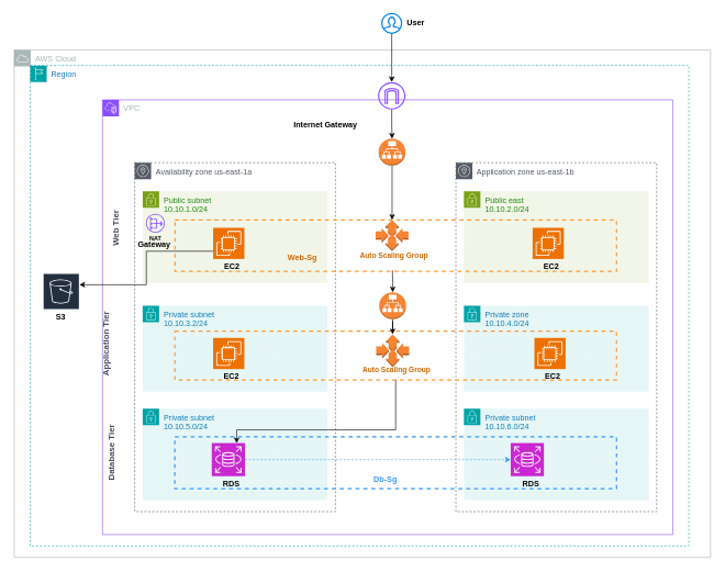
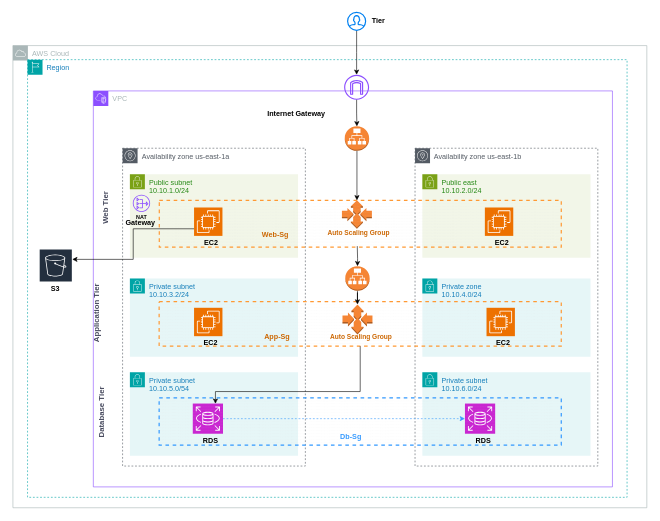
  <mxCell id="0" />
  <mxCell id="1" parent="0" />
  <mxCell id="2" value="" style="group" vertex="1" connectable="0" parent="1"><mxGeometry x="45" y="99" width="1000" height="730" as="geometry" /></mxCell>
  <mxCell id="3" value="VPC" style="points=[[0,0],[0.25,0],[0.5,0],[0.75,0],[1,0],[1,0.25],[1,0.5],[1,0.75],[1,1],[0.75,1],[0.5,1],[0.25,1],[0,1],[0,0.75],[0,0.5],[0,0.25]];outlineConnect=0;gradientColor=none;html=1;whiteSpace=wrap;fontSize=12;fontStyle=0;container=1;pointerEvents=0;collapsible=0;recursiveResize=0;shape=mxgraph.aws4.group;grIcon=mxgraph.aws4.group_vpc2;strokeColor=#8C4FFF;fillColor=none;verticalAlign=top;align=left;spacingLeft=30;fontColor=#AAB7B8;dashed=0;shadow=0;" parent="2" vertex="1"><mxGeometry x="109.756" y="52.143" width="865.854" height="660.476" as="geometry" /></mxCell>
  <mxCell id="4" value="AWS Cloud" style="outlineConnect=0;gradientColor=none;html=1;whiteSpace=wrap;fontSize=12;fontStyle=0;shape=mxgraph.aws4.group;grIcon=mxgraph.aws4.group_aws_cloud;strokeColor=#AAB7B8;fillColor=none;verticalAlign=top;align=left;spacingLeft=30;fontColor=#AAB7B8;dashed=0;shadow=0;" parent="3" vertex="1"><mxGeometry x="-134.146" y="-75.607" width="1057.317" height="770.845" as="geometry" /></mxCell>
  <mxCell id="5" value="Availability zone us-east-1a" style="outlineConnect=0;gradientColor=none;html=1;whiteSpace=wrap;fontSize=12;fontStyle=0;shape=mxgraph.aws4.group;grIcon=mxgraph.aws4.group_availability_zone;strokeColor=#545B64;fillColor=none;verticalAlign=top;align=left;spacingLeft=30;fontColor=#545B64;dashed=1;shadow=0;" parent="3" vertex="1"><mxGeometry x="48.78" y="95.595" width="304.878" height="530.119" as="geometry" /></mxCell>
  <mxCell id="6" value="Public subnet&lt;div&gt;10.10.1.0/24&lt;/div&gt;" style="points=[[0,0],[0.25,0],[0.5,0],[0.75,0],[1,0],[1,0.25],[1,0.5],[1,0.75],[1,1],[0.75,1],[0.5,1],[0.25,1],[0,1],[0,0.75],[0,0.5],[0,0.25]];outlineConnect=0;gradientColor=none;html=1;whiteSpace=wrap;fontSize=12;fontStyle=0;container=1;pointerEvents=0;collapsible=0;recursiveResize=0;shape=mxgraph.aws4.group;grIcon=mxgraph.aws4.group_security_group;grStroke=0;strokeColor=#7AA116;fillColor=#F2F6E8;verticalAlign=top;align=left;spacingLeft=30;fontColor=#248814;dashed=0;shadow=0;" parent="3" vertex="1"><mxGeometry x="60.976" y="139.048" width="280.488" height="139.048" as="geometry" /></mxCell>
  <mxCell id="7" value="" style="outlineConnect=0;fontColor=#232F3E;gradientColor=none;fillColor=#8C4FFF;strokeColor=none;dashed=0;verticalLabelPosition=bottom;verticalAlign=top;align=center;html=1;fontSize=12;fontStyle=0;aspect=fixed;pointerEvents=1;shape=mxgraph.aws4.nat_gateway;shadow=0;" parent="6" vertex="1"><mxGeometry x="4.866" y="34.024" width="28.896" height="28.896" as="geometry" /></mxCell>
  <mxCell id="8" value="Public east&lt;br&gt;10.10.2.0/24" style="points=[[0,0],[0.25,0],[0.5,0],[0.75,0],[1,0],[1,0.25],[1,0.5],[1,0.75],[1,1],[0.75,1],[0.5,1],[0.25,1],[0,1],[0,0.75],[0,0.5],[0,0.25]];outlineConnect=0;gradientColor=none;html=1;whiteSpace=wrap;fontSize=12;fontStyle=0;container=1;pointerEvents=0;collapsible=0;recursiveResize=0;shape=mxgraph.aws4.group;grIcon=mxgraph.aws4.group_security_group;grStroke=0;strokeColor=#7AA116;fillColor=#F2F6E8;verticalAlign=top;align=left;spacingLeft=30;fontColor=#248814;dashed=0;shadow=0;" parent="3" vertex="1"><mxGeometry x="548.78" y="139.048" width="280.488" height="139.048" as="geometry" /></mxCell>
  <mxCell id="9" value="&lt;font style=&quot;color: rgb(204, 102, 0); font-size: 11px;&quot;&gt;&lt;b&gt;Auto Scaling Group&lt;/b&gt;&lt;/font&gt;" style="text;html=1;align=center;verticalAlign=middle;resizable=0;points=[];autosize=1;strokeColor=none;fillColor=none;fontColor=#46495D;shadow=0;" parent="8" vertex="1"><mxGeometry x="-171.939" y="82.417" width="130" height="30" as="geometry" /></mxCell>
  <mxCell id="10" value="&lt;font style=&quot;color: rgb(204, 102, 0);&quot;&gt;&lt;b&gt;Web-Sg&lt;/b&gt;&lt;/font&gt;" style="text;html=1;align=center;verticalAlign=middle;resizable=0;points=[];autosize=1;strokeColor=none;fillColor=none;fontColor=#46495D;shadow=0;" parent="8" vertex="1"><mxGeometry x="-281.0" y="86.071" width="70" height="30" as="geometry" /></mxCell>
  <mxCell id="11" value="" style="outlineConnect=0;dashed=0;verticalLabelPosition=bottom;verticalAlign=top;align=center;html=1;shape=mxgraph.aws3.auto_scaling;fillColor=#F58534;gradientColor=none;strokeColor=#788AA3;fontColor=#46495D;shadow=0;" parent="3" vertex="1"><mxGeometry x="414.63" y="182.5" width="50" height="47.5" as="geometry" /></mxCell>
  <mxCell id="12" value="" style="verticalLabelPosition=bottom;verticalAlign=top;html=1;shape=mxgraph.basic.patternFillRect;fillStyle=hor;step=5;fillStrokeWidth=0.2;fillStrokeColor=#dddddd;strokeColor=#FF9933;fontColor=#46495D;fillColor=none;dashed=1;strokeWidth=2;shadow=0;" parent="3" vertex="1"><mxGeometry x="110" y="182.5" width="670.49" height="78.21" as="geometry" /></mxCell>
- <mxCell id="13" value="Private subnet&lt;br&gt;10.10.5.0/24" style="points=[[0,0],[0.25,0],[0.5,0],[0.75,0],[1,0],[1,0.25],[1,0.5],[1,0.75],[1,1],[0.75,1],[0.5,1],[0.25,1],[0,1],[0,0.75],[0,0.5],[0,0.25]];outlineConnect=0;gradientColor=none;html=1;whiteSpace=wrap;fontSize=12;fontStyle=0;container=1;pointerEvents=0;collapsible=0;recursiveResize=0;shape=mxgraph.aws4.group;grIcon=mxgraph.aws4.group_security_group;grStroke=0;strokeColor=#00A4A6;fillColor=#E6F6F7;verticalAlign=top;align=left;spacingLeft=30;fontColor=#147EBA;dashed=0;shadow=0;" parent="3" vertex="1"><mxGeometry x="60.976" y="469.286" width="280.488" height="139.048" as="geometry" /></mxCell>
+ <mxCell id="13" value="Private subnet&lt;br&gt;10.10.5.0/54" style="points=[[0,0],[0.25,0],[0.5,0],[0.75,0],[1,0],[1,0.25],[1,0.5],[1,0.75],[1,1],[0.75,1],[0.5,1],[0.25,1],[0,1],[0,0.75],[0,0.5],[0,0.25]];outlineConnect=0;gradientColor=none;html=1;whiteSpace=wrap;fontSize=12;fontStyle=0;container=1;pointerEvents=0;collapsible=0;recursiveResize=0;shape=mxgraph.aws4.group;grIcon=mxgraph.aws4.group_security_group;grStroke=0;strokeColor=#00A4A6;fillColor=#E6F6F7;verticalAlign=top;align=left;spacingLeft=30;fontColor=#147EBA;dashed=0;shadow=0;" parent="3" vertex="1"><mxGeometry x="60.976" y="469.286" width="280.488" height="139.048" as="geometry" /></mxCell>
  <mxCell id="14" value="Private subnet&lt;div&gt;10.10.3.2/24&lt;/div&gt;" style="points=[[0,0],[0.25,0],[0.5,0],[0.75,0],[1,0],[1,0.25],[1,0.5],[1,0.75],[1,1],[0.75,1],[0.5,1],[0.25,1],[0,1],[0,0.75],[0,0.5],[0,0.25]];outlineConnect=0;gradientColor=none;html=1;whiteSpace=wrap;fontSize=12;fontStyle=0;container=1;pointerEvents=0;collapsible=0;recursiveResize=0;shape=mxgraph.aws4.group;grIcon=mxgraph.aws4.group_security_group;grStroke=0;strokeColor=#00A4A6;fillColor=#E6F6F7;verticalAlign=top;align=left;spacingLeft=30;fontColor=#147EBA;dashed=0;shadow=0;" parent="3" vertex="1"><mxGeometry x="60.976" y="312.857" width="280.488" height="130.357" as="geometry" /></mxCell>
  <mxCell id="15" value="Private zone&lt;div&gt;10.10.4.0/24&lt;/div&gt;" style="points=[[0,0],[0.25,0],[0.5,0],[0.75,0],[1,0],[1,0.25],[1,0.5],[1,0.75],[1,1],[0.75,1],[0.5,1],[0.25,1],[0,1],[0,0.75],[0,0.5],[0,0.25]];outlineConnect=0;gradientColor=none;html=1;whiteSpace=wrap;fontSize=12;fontStyle=0;container=1;pointerEvents=0;collapsible=0;recursiveResize=0;shape=mxgraph.aws4.group;grIcon=mxgraph.aws4.group_security_group;grStroke=0;strokeColor=#00A4A6;fillColor=#E6F6F7;verticalAlign=top;align=left;spacingLeft=30;fontColor=#147EBA;dashed=0;shadow=0;" parent="3" vertex="1"><mxGeometry x="548.78" y="312.857" width="280.488" height="130.357" as="geometry" /></mxCell>
- <mxCell id="16" value="Application zone us-east-1b" style="outlineConnect=0;gradientColor=none;html=1;whiteSpace=wrap;fontSize=12;fontStyle=0;shape=mxgraph.aws4.group;grIcon=mxgraph.aws4.group_availability_zone;strokeColor=#545B64;fillColor=none;verticalAlign=top;align=left;spacingLeft=30;fontColor=#545B64;dashed=1;shadow=0;" parent="3" vertex="1"><mxGeometry x="536.585" y="95.595" width="304.878" height="530.119" as="geometry" /></mxCell>
+ <mxCell id="16" value="Availability zone us-east-1b" style="outlineConnect=0;gradientColor=none;html=1;whiteSpace=wrap;fontSize=12;fontStyle=0;shape=mxgraph.aws4.group;grIcon=mxgraph.aws4.group_availability_zone;strokeColor=#545B64;fillColor=none;verticalAlign=top;align=left;spacingLeft=30;fontColor=#545B64;dashed=1;shadow=0;" parent="3" vertex="1"><mxGeometry x="536.585" y="95.595" width="304.878" height="530.119" as="geometry" /></mxCell>
  <mxCell id="17" value="" style="verticalLabelPosition=bottom;verticalAlign=top;html=1;shape=mxgraph.basic.patternFillRect;fillStyle=hor;step=5;fillStrokeWidth=0.2;fillStrokeColor=#dddddd;strokeColor=#FF9933;fontColor=#46495D;fillColor=none;dashed=1;strokeWidth=2;shadow=0;" parent="3" vertex="1"><mxGeometry x="109.756" y="351.53" width="670.732" height="74.304" as="geometry" /></mxCell>
  <mxCell id="18" value="" style="points=[[0,0,0],[0.25,0,0],[0.5,0,0],[0.75,0,0],[1,0,0],[0,1,0],[0.25,1,0],[0.5,1,0],[0.75,1,0],[1,1,0],[0,0.25,0],[0,0.5,0],[0,0.75,0],[1,0.25,0],[1,0.5,0],[1,0.75,0]];outlineConnect=0;fontColor=#232F3E;fillColor=#ED7100;strokeColor=#ffffff;dashed=0;verticalLabelPosition=bottom;verticalAlign=top;align=center;html=1;fontSize=12;fontStyle=0;aspect=fixed;shape=mxgraph.aws4.resourceIcon;resIcon=mxgraph.aws4.ec2;shadow=0;" parent="3" vertex="1"><mxGeometry x="655.793" y="361.741" width="47.363" height="47.363" as="geometry" /></mxCell>
  <mxCell id="19" value="" style="points=[[0,0,0],[0.25,0,0],[0.5,0,0],[0.75,0,0],[1,0,0],[0,1,0],[0.25,1,0],[0.5,1,0],[0.75,1,0],[1,1,0],[0,0.25,0],[0,0.5,0],[0,0.75,0],[1,0.25,0],[1,0.5,0],[1,0.75,0]];outlineConnect=0;fontColor=#232F3E;fillColor=#ED7100;strokeColor=#ffffff;dashed=0;verticalLabelPosition=bottom;verticalAlign=top;align=center;html=1;fontSize=12;fontStyle=0;aspect=fixed;shape=mxgraph.aws4.resourceIcon;resIcon=mxgraph.aws4.ec2;shadow=0;" parent="3" vertex="1"><mxGeometry x="167.988" y="361.741" width="47.363" height="47.363" as="geometry" /></mxCell>
+ <mxCell id="20" value="&lt;font style=&quot;color: rgb(204, 102, 0);&quot;&gt;&lt;b&gt;App-Sg&lt;/b&gt;&lt;/font&gt;" style="text;html=1;align=center;verticalAlign=middle;resizable=0;points=[];autosize=1;strokeColor=none;fillColor=none;fontColor=#46495D;shadow=0;" parent="3" vertex="1"><mxGeometry x="271.467" y="395.829" width="70" height="30" as="geometry" /></mxCell>
  <mxCell id="21" value="&lt;font style=&quot;color: rgb(204, 102, 0); font-size: 11px;&quot;&gt;&lt;b&gt;Auto Scaling Group&lt;/b&gt;&lt;/font&gt;" style="text;html=1;align=center;verticalAlign=middle;resizable=0;points=[];autosize=1;strokeColor=none;fillColor=none;fontColor=#46495D;shadow=0;" parent="3" vertex="1"><mxGeometry x="381.732" y="395.949" width="130" height="30" as="geometry" /></mxCell>
  <mxCell id="22" value="Private subnet&lt;br&gt;10.10.6.0/24" style="points=[[0,0],[0.25,0],[0.5,0],[0.75,0],[1,0],[1,0.25],[1,0.5],[1,0.75],[1,1],[0.75,1],[0.5,1],[0.25,1],[0,1],[0,0.75],[0,0.5],[0,0.25]];outlineConnect=0;gradientColor=none;html=1;whiteSpace=wrap;fontSize=12;fontStyle=0;container=1;pointerEvents=0;collapsible=0;recursiveResize=0;shape=mxgraph.aws4.group;grIcon=mxgraph.aws4.group_security_group;grStroke=0;strokeColor=#00A4A6;fillColor=#E6F6F7;verticalAlign=top;align=left;spacingLeft=30;fontColor=#147EBA;dashed=0;shadow=0;" parent="3" vertex="1"><mxGeometry x="548.78" y="469.286" width="280.488" height="139.048" as="geometry" /></mxCell>
  <mxCell id="23" value="" style="points=[[0,0,0],[0.25,0,0],[0.5,0,0],[0.75,0,0],[1,0,0],[0,1,0],[0.25,1,0],[0.5,1,0],[0.75,1,0],[1,1,0],[0,0.25,0],[0,0.5,0],[0,0.75,0],[1,0.25,0],[1,0.5,0],[1,0.75,0]];outlineConnect=0;fontColor=#232F3E;fillColor=#C925D1;strokeColor=#ffffff;dashed=0;verticalLabelPosition=bottom;verticalAlign=top;align=center;html=1;fontSize=12;fontStyle=0;aspect=fixed;shape=mxgraph.aws4.resourceIcon;resIcon=mxgraph.aws4.rds;shadow=0;" parent="22" vertex="1"><mxGeometry x="71.037" y="52.143" width="50.405" height="50.405" as="geometry" /></mxCell>
  <mxCell id="24" value="" style="points=[[0,0,0],[0.25,0,0],[0.5,0,0],[0.75,0,0],[1,0,0],[0,1,0],[0.25,1,0],[0.5,1,0],[0.75,1,0],[1,1,0],[0,0.25,0],[0,0.5,0],[0,0.75,0],[1,0.25,0],[1,0.5,0],[1,0.75,0]];outlineConnect=0;fontColor=#232F3E;fillColor=#C925D1;strokeColor=#ffffff;dashed=0;verticalLabelPosition=bottom;verticalAlign=top;align=center;html=1;fontSize=12;fontStyle=0;aspect=fixed;shape=mxgraph.aws4.resourceIcon;resIcon=mxgraph.aws4.rds;shadow=0;" parent="3" vertex="1"><mxGeometry x="165.854" y="521.429" width="50.405" height="50.405" as="geometry" /></mxCell>
  <mxCell id="25" style="edgeStyle=orthogonalEdgeStyle;rounded=0;orthogonalLoop=1;jettySize=auto;html=1;entryX=0;entryY=0.5;entryDx=0;entryDy=0;entryPerimeter=0;strokeColor=#3399FF;fontColor=#46495D;fillColor=#B2C9AB;dashed=1;shadow=0;" parent="3" source="24" target="23" edge="1"><mxGeometry relative="1" as="geometry" /></mxCell>
  <mxCell id="26" value="&lt;font style=&quot;color: rgb(51, 153, 255);&quot;&gt;&lt;b&gt;Db-Sg&lt;/b&gt;&lt;/font&gt;" style="text;html=1;align=center;verticalAlign=middle;resizable=0;points=[];autosize=1;strokeColor=none;fillColor=none;fontColor=#46495D;shadow=0;" parent="3" vertex="1"><mxGeometry x="398.78" y="561.405" width="60" height="30" as="geometry" /></mxCell>
  <mxCell id="27" value="" style="edgeStyle=orthogonalEdgeStyle;rounded=0;orthogonalLoop=1;jettySize=auto;html=1;shadow=0;" parent="3" source="28" target="11" edge="1"><mxGeometry relative="1" as="geometry" /></mxCell>
  <mxCell id="28" value="" style="outlineConnect=0;dashed=0;verticalLabelPosition=bottom;verticalAlign=top;align=center;html=1;shape=mxgraph.aws3.application_load_balancer;fillColor=#F58534;gradientColor=none;strokeColor=#788AA3;fontColor=#46495D;shadow=0;" parent="3" vertex="1"><mxGeometry x="419.37" y="59.1" width="40.63" height="40.9" as="geometry" /></mxCell>
  <mxCell id="29" style="edgeStyle=orthogonalEdgeStyle;rounded=0;orthogonalLoop=1;jettySize=auto;html=1;exitX=0.5;exitY=1;exitDx=0;exitDy=0;exitPerimeter=0;entryX=0.14;entryY=0.125;entryDx=0;entryDy=0;entryPerimeter=0;shadow=0;" parent="3" source="17" target="33" edge="1"><mxGeometry relative="1" as="geometry"><Array as="points"><mxPoint x="445.122" y="501.44" /><mxPoint x="203.659" y="501.44" /></Array></mxGeometry></mxCell>
  <mxCell id="30" value="&lt;b&gt;Internet Gateway&lt;/b&gt;" style="text;html=1;align=center;verticalAlign=middle;resizable=0;points=[];autosize=1;strokeColor=none;fillColor=none;shadow=0;" parent="3" vertex="1"><mxGeometry x="278.171" y="23.464" width="120" height="30" as="geometry" /></mxCell>
  <mxCell id="31" value="&lt;b&gt;&lt;font style=&quot;font-size: 13px;&quot;&gt;Web Tier&lt;/font&gt;&lt;/b&gt;" style="text;html=1;align=center;verticalAlign=middle;resizable=0;points=[];autosize=1;strokeColor=none;fillColor=none;fontColor=#46495D;horizontal=0;rotation=0;shadow=0;" parent="3" vertex="1"><mxGeometry y="160.774" width="40" height="70" as="geometry" /></mxCell>
  <mxCell id="32" value="&lt;b&gt;&lt;font style=&quot;font-size: 13px;&quot;&gt;Database Tier&lt;/font&gt;&lt;/b&gt;" style="text;html=1;align=center;verticalAlign=middle;resizable=0;points=[];autosize=1;strokeColor=none;fillColor=none;fontColor=#46495D;rotation=270;shadow=0;" parent="3" vertex="1"><mxGeometry x="-42.683" y="521.429" width="110" height="30" as="geometry" /></mxCell>
  <mxCell id="33" value="" style="verticalLabelPosition=bottom;verticalAlign=top;html=1;shape=mxgraph.basic.patternFillRect;fillStyle=hor;step=5;fillStrokeWidth=0.2;fillStrokeColor=#dddddd;strokeColor=#3399FF;fontColor=#46495D;fillColor=none;dashed=1;strokeWidth=2;shadow=0;" parent="3" vertex="1"><mxGeometry x="109.756" y="511.869" width="670.732" height="79.083" as="geometry" /></mxCell>
  <mxCell id="34" value="&lt;font style=&quot;font-size: 9px;&quot;&gt;&lt;b style=&quot;&quot;&gt;NAT&lt;/b&gt;&lt;/font&gt;" style="text;html=1;align=center;verticalAlign=middle;resizable=0;points=[];autosize=1;strokeColor=none;fillColor=none;shadow=0;" parent="3" vertex="1"><mxGeometry x="60.341" y="195.146" width="40" height="30" as="geometry" /></mxCell>
  <mxCell id="35" value="&lt;b&gt;EC2&lt;/b&gt;" style="text;html=1;align=center;verticalAlign=middle;resizable=0;points=[];autosize=1;strokeColor=none;fillColor=none;shadow=0;" parent="3" vertex="1"><mxGeometry x="171.037" y="238.119" width="50" height="30" as="geometry" /></mxCell>
  <mxCell id="36" value="" style="points=[[0,0,0],[0.25,0,0],[0.5,0,0],[0.75,0,0],[1,0,0],[0,1,0],[0.25,1,0],[0.5,1,0],[0.75,1,0],[1,1,0],[0,0.25,0],[0,0.5,0],[0,0.75,0],[1,0.25,0],[1,0.5,0],[1,0.75,0]];outlineConnect=0;fontColor=#232F3E;fillColor=#ED7100;strokeColor=#ffffff;dashed=0;verticalLabelPosition=bottom;verticalAlign=top;align=center;html=1;fontSize=12;fontStyle=0;aspect=fixed;shape=mxgraph.aws4.resourceIcon;resIcon=mxgraph.aws4.ec2;shadow=0;" parent="3" vertex="1"><mxGeometry x="167.988" y="194.449" width="47.363" height="47.363" as="geometry" /></mxCell>
  <mxCell id="37" value="&lt;b&gt;EC2&lt;/b&gt;" style="text;html=1;align=center;verticalAlign=middle;resizable=0;points=[];autosize=1;strokeColor=none;fillColor=none;shadow=0;" parent="3" vertex="1"><mxGeometry x="170.732" y="404.759" width="50" height="30" as="geometry" /></mxCell>
  <mxCell id="38" value="&lt;b&gt;Gateway&lt;/b&gt;" style="text;html=1;align=center;verticalAlign=middle;resizable=0;points=[];autosize=1;strokeColor=none;fillColor=none;" vertex="1" parent="3"><mxGeometry x="42.784" y="204.607" width="70" height="30" as="geometry" /></mxCell>
  <mxCell id="39" value="&lt;b&gt;S3&lt;/b&gt;" style="text;html=1;align=center;verticalAlign=middle;resizable=0;points=[];autosize=1;strokeColor=none;fillColor=none;shadow=0;" parent="3" vertex="1"><mxGeometry x="-83.681" y="315.74" width="40" height="30" as="geometry" /></mxCell>
  <mxCell id="40" value="" style="outlineConnect=0;fontColor=#232F3E;gradientColor=none;strokeColor=#ffffff;fillColor=#232F3E;dashed=0;verticalLabelPosition=middle;verticalAlign=bottom;align=center;html=1;whiteSpace=wrap;fontSize=10;fontStyle=1;spacing=3;shape=mxgraph.aws4.productIcon;prIcon=mxgraph.aws4.s3;shadow=0;" parent="3" vertex="1"><mxGeometry x="-90.481" y="263.317" width="55.61" height="49.536" as="geometry" /></mxCell>
  <mxCell id="41" value="" style="edgeStyle=orthogonalEdgeStyle;rounded=0;orthogonalLoop=1;jettySize=auto;html=1;entryX=0.994;entryY=0.356;entryDx=0;entryDy=0;entryPerimeter=0;exitX=0;exitY=0.75;exitDx=0;exitDy=0;exitPerimeter=0;shadow=0;" parent="3" source="36" target="40" edge="1"><mxGeometry relative="1" as="geometry" /></mxCell>
  <mxCell id="42" value="Region" style="points=[[0,0],[0.25,0],[0.5,0],[0.75,0],[1,0],[1,0.25],[1,0.5],[1,0.75],[1,1],[0.75,1],[0.5,1],[0.25,1],[0,1],[0,0.75],[0,0.5],[0,0.25]];outlineConnect=0;gradientColor=none;html=1;whiteSpace=wrap;fontSize=12;fontStyle=0;container=1;pointerEvents=0;collapsible=0;recursiveResize=0;shape=mxgraph.aws4.group;grIcon=mxgraph.aws4.group_region;strokeColor=#00A4A6;fillColor=none;verticalAlign=top;align=left;spacingLeft=30;fontColor=#147EBA;dashed=1;shadow=0;" parent="2" vertex="1"><mxGeometry width="1000.0" height="730" as="geometry" /></mxCell>
  <mxCell id="43" value="&lt;b&gt;EC2&lt;/b&gt;" style="text;html=1;align=center;verticalAlign=middle;resizable=0;points=[];autosize=1;strokeColor=none;fillColor=none;shadow=0;" parent="42" vertex="1"><mxGeometry x="765.854" y="289.61" width="50" height="30" as="geometry" /></mxCell>
  <mxCell id="44" value="" style="points=[[0,0,0],[0.25,0,0],[0.5,0,0],[0.75,0,0],[1,0,0],[0,1,0],[0.25,1,0],[0.5,1,0],[0.75,1,0],[1,1,0],[0,0.25,0],[0,0.5,0],[0,0.75,0],[1,0.25,0],[1,0.5,0],[1,0.75,0]];outlineConnect=0;fontColor=#232F3E;fillColor=#ED7100;strokeColor=#ffffff;dashed=0;verticalLabelPosition=bottom;verticalAlign=top;align=center;html=1;fontSize=12;fontStyle=0;aspect=fixed;shape=mxgraph.aws4.resourceIcon;resIcon=mxgraph.aws4.ec2;shadow=0;" parent="42" vertex="1"><mxGeometry x="762.805" y="246.592" width="47.363" height="47.363" as="geometry" /></mxCell>
  <mxCell id="45" value="&lt;b&gt;EC2&lt;/b&gt;" style="text;html=1;align=center;verticalAlign=middle;resizable=0;points=[];autosize=1;strokeColor=none;fillColor=none;shadow=0;" parent="42" vertex="1"><mxGeometry x="768.293" y="457.119" width="50" height="30" as="geometry" /></mxCell>
  <mxCell id="46" value="&lt;b&gt;RDS&lt;/b&gt;" style="text;html=1;align=center;verticalAlign=middle;resizable=0;points=[];autosize=1;strokeColor=none;fillColor=none;shadow=0;" parent="42" vertex="1"><mxGeometry x="280.488" y="620.5" width="50" height="30" as="geometry" /></mxCell>
  <mxCell id="47" value="&lt;b&gt;&lt;font style=&quot;font-size: 13px;&quot;&gt;Application Tier&lt;/font&gt;&lt;/b&gt;" style="text;html=1;align=center;verticalAlign=middle;resizable=0;points=[];autosize=1;strokeColor=none;fillColor=none;fontColor=#46495D;rotation=270;shadow=0;" parent="2" vertex="1"><mxGeometry x="54.878" y="408.452" width="120" height="30" as="geometry" /></mxCell>
  <mxCell id="48" value="&lt;b&gt;RDS&lt;/b&gt;" style="text;html=1;align=center;verticalAlign=middle;resizable=0;points=[];autosize=1;strokeColor=none;fillColor=none;shadow=0;" parent="2" vertex="1"><mxGeometry x="735.366" y="620.5" width="50" height="30" as="geometry" /></mxCell>
  <mxCell id="49" value="" style="edgeStyle=orthogonalEdgeStyle;rounded=0;orthogonalLoop=1;jettySize=auto;html=1;" edge="1" parent="2" source="50" target="52"><mxGeometry relative="1" as="geometry" /></mxCell>
  <mxCell id="50" value="" style="outlineConnect=0;dashed=0;verticalLabelPosition=bottom;verticalAlign=top;align=center;html=1;shape=mxgraph.aws3.application_load_balancer;fillColor=#F58534;gradientColor=none;strokeColor=#788AA3;fontColor=#46495D;shadow=0;" vertex="1" parent="2"><mxGeometry x="529.996" y="344.553" width="40.63" height="40.9" as="geometry" /></mxCell>
  <mxCell id="51" value="" style="edgeStyle=orthogonalEdgeStyle;rounded=0;orthogonalLoop=1;jettySize=auto;html=1;" edge="1" parent="2" target="50"><mxGeometry relative="1" as="geometry"><mxPoint x="550" y="311" as="sourcePoint" /></mxGeometry></mxCell>
  <mxCell id="52" value="" style="outlineConnect=0;dashed=0;verticalLabelPosition=bottom;verticalAlign=top;align=center;html=1;shape=mxgraph.aws3.auto_scaling;fillColor=#F58534;gradientColor=none;strokeColor=#788AA3;fontColor=#46495D;shadow=0;" parent="2" vertex="1"><mxGeometry x="525.316" y="408.453" width="50" height="49.77" as="geometry" /></mxCell>
  <mxCell id="53" value="" style="outlineConnect=0;fontColor=#232F3E;gradientColor=none;fillColor=#8C4FFF;strokeColor=none;dashed=0;verticalLabelPosition=bottom;verticalAlign=top;align=center;html=1;fontSize=12;fontStyle=0;aspect=fixed;pointerEvents=1;shape=mxgraph.aws4.internet_gateway;shadow=0;" parent="1" vertex="1"><mxGeometry x="573.04" y="124.202" width="41.714" height="41.714" as="geometry" /></mxCell>
  <mxCell id="54" value="" style="edgeStyle=orthogonalEdgeStyle;rounded=0;orthogonalLoop=1;jettySize=auto;html=1;shadow=0;" parent="1" source="53" target="28" edge="1"><mxGeometry relative="1" as="geometry" /></mxCell>
  <mxCell id="55" value="" style="edgeStyle=orthogonalEdgeStyle;rounded=0;orthogonalLoop=1;jettySize=auto;html=1;" edge="1" parent="1" source="56" target="53"><mxGeometry relative="1" as="geometry" /></mxCell>
  <mxCell id="56" value="" style="html=1;verticalLabelPosition=bottom;align=center;labelBackgroundColor=#ffffff;verticalAlign=top;strokeWidth=2;strokeColor=#0080F0;shadow=0;dashed=0;shape=mxgraph.ios7.icons.user;" vertex="1" parent="1"><mxGeometry x="578.9" y="20" width="30" height="30" as="geometry" /></mxCell>
- <mxCell id="57" value="&lt;b&gt;User&lt;/b&gt;" style="text;html=1;align=center;verticalAlign=middle;resizable=0;points=[];autosize=1;strokeColor=none;fillColor=none;" vertex="1" parent="1"><mxGeometry x="605" y="20" width="50" height="30" as="geometry" /></mxCell>
+ <mxCell id="57" value="&lt;b&gt;Tier&lt;/b&gt;" style="text;html=1;align=center;verticalAlign=middle;resizable=0;points=[];autosize=1;strokeColor=none;fillColor=none;" vertex="1" parent="1"><mxGeometry x="605" y="20" width="50" height="30" as="geometry" /></mxCell>
